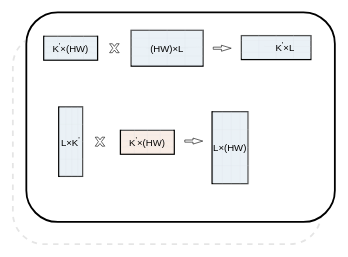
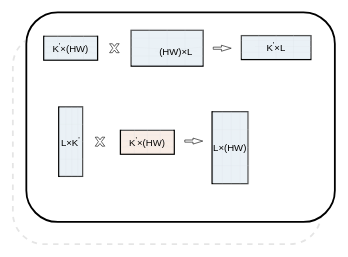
  <mxCell id="0" />
  <mxCell id="1" parent="0" />
  <mxCell id="2" value="" style="rounded=1;whiteSpace=wrap;html=1;strokeWidth=3;fillColor=none;dashed=1;opacity=10;" vertex="1" parent="1"><mxGeometry x="20.5" y="57" width="515" height="350" as="geometry" /></mxCell>
  <mxCell id="3" value="" style="rounded=1;whiteSpace=wrap;html=1;strokeWidth=3;" vertex="1" parent="1"><mxGeometry x="43" y="20" width="515" height="350" as="geometry" /></mxCell>
  <mxCell id="4" value="" style="html=1;shadow=0;dashed=0;align=center;verticalAlign=middle;shape=mxgraph.arrows2.arrow;dy=0.64;dx=16.29;notch=0;" vertex="1" parent="1"><mxGeometry x="355" y="75" width="30" height="10" as="geometry" /></mxCell>
  <mxCell id="5" value="" style="verticalLabelPosition=bottom;verticalAlign=top;html=1;shape=mxgraph.basic.x" vertex="1" parent="1"><mxGeometry x="182" y="72.5" width="16" height="15" as="geometry" /></mxCell>
  <mxCell id="6" value="" style="rounded=0;whiteSpace=wrap;html=1;glass=0;sketch=0;shadow=0;fillColor=#e1eaf2;strokeWidth=2;" vertex="1" parent="1"><mxGeometry x="402" y="59" width="116" height="40" as="geometry" /></mxCell>
  <mxCell id="7" value="" style="rounded=0;whiteSpace=wrap;html=1;glass=0;sketch=0;shadow=0;strokeColor=#d5dce2;opacity=30;strokeWidth=1;" vertex="1" parent="1"><mxGeometry x="402" y="57" width="116" height="40" as="geometry" /></mxCell>
  <mxCell id="8" value="" style="endArrow=none;html=1;rounded=0;entryX=1;entryY=0.25;entryDx=0;entryDy=0;exitX=0;exitY=0.25;exitDx=0;exitDy=0;strokeColor=#d5dce2;opacity=30;" edge="1" parent="1" source="7" target="7"><mxGeometry width="50" height="50" relative="1" as="geometry"><mxPoint x="508" y="129" as="sourcePoint" /><mxPoint x="558" y="79" as="targetPoint" /></mxGeometry></mxCell>
  <mxCell id="9" value="" style="endArrow=none;html=1;rounded=0;strokeColor=#d5dce2;exitX=0.25;exitY=0;exitDx=0;exitDy=0;entryX=0.25;entryY=1;entryDx=0;entryDy=0;opacity=30;" edge="1" parent="1" source="7" target="7"><mxGeometry width="50" height="50" relative="1" as="geometry"><mxPoint x="508" y="129" as="sourcePoint" /><mxPoint x="558" y="79" as="targetPoint" /></mxGeometry></mxCell>
  <mxCell id="10" value="" style="endArrow=none;html=1;rounded=0;strokeColor=#d5dce2;exitX=0.5;exitY=0;exitDx=0;exitDy=0;entryX=0.5;entryY=1;entryDx=0;entryDy=0;opacity=30;" edge="1" parent="1" source="7" target="7"><mxGeometry width="50" height="50" relative="1" as="geometry"><mxPoint x="508" y="129" as="sourcePoint" /><mxPoint x="558" y="79" as="targetPoint" /></mxGeometry></mxCell>
  <mxCell id="11" value="" style="endArrow=none;html=1;rounded=0;strokeColor=#d5dce2;exitX=0.75;exitY=0;exitDx=0;exitDy=0;entryX=0.75;entryY=1;entryDx=0;entryDy=0;opacity=30;" edge="1" parent="1" source="7" target="7"><mxGeometry width="50" height="50" relative="1" as="geometry"><mxPoint x="508" y="129" as="sourcePoint" /><mxPoint x="558" y="79" as="targetPoint" /></mxGeometry></mxCell>
  <mxCell id="12" value="" style="endArrow=none;html=1;rounded=0;entryX=1;entryY=0.75;entryDx=0;entryDy=0;exitX=0;exitY=0.75;exitDx=0;exitDy=0;strokeColor=#d5dce2;opacity=30;startArrow=none;" edge="1" parent="1" source="7" target="7"><mxGeometry width="50" height="50" relative="1" as="geometry"><mxPoint x="402" y="89" as="sourcePoint" /><mxPoint x="492" y="89" as="targetPoint" /></mxGeometry></mxCell>
  <mxCell id="13" value="" style="endArrow=none;html=1;rounded=0;entryX=1;entryY=0.5;entryDx=0;entryDy=0;exitX=0;exitY=0.5;exitDx=0;exitDy=0;strokeColor=#d5dce2;opacity=30;startArrow=none;" edge="1" parent="1" source="14" target="7"><mxGeometry width="50" height="50" relative="1" as="geometry"><mxPoint x="404" y="77" as="sourcePoint" /><mxPoint x="490" y="77" as="targetPoint" /></mxGeometry></mxCell>
- <mxCell id="14" value="&lt;font style=&quot;font-size: 16px&quot;&gt;K&lt;sup&gt;'&lt;/sup&gt;×L&lt;/font&gt;" style="text;html=1;strokeColor=none;fillColor=none;align=center;verticalAlign=middle;whiteSpace=wrap;rounded=0;shadow=0;glass=0;sketch=0;fillStyle=cross-hatch;opacity=30;" vertex="1" parent="1"><mxGeometry x="440" y="62" width="70" height="30" as="geometry" /></mxCell>
+ <mxCell id="14" value="&lt;font style=&quot;font-size: 16px&quot;&gt;K&lt;sup&gt;'&lt;/sup&gt;×L&lt;/font&gt;" style="text;html=1;strokeColor=none;fillColor=none;align=center;verticalAlign=middle;whiteSpace=wrap;rounded=0;shadow=0;glass=0;sketch=0;fillStyle=cross-hatch;opacity=30;" vertex="1" parent="1"><mxGeometry x="425" y="62" width="70" height="30" as="geometry" /></mxCell>
  <mxCell id="15" value="" style="verticalLabelPosition=bottom;verticalAlign=top;html=1;shape=mxgraph.basic.x" vertex="1" parent="1"><mxGeometry x="158" y="228.5" width="16" height="15" as="geometry" /></mxCell>
  <mxCell id="16" value="" style="rounded=0;whiteSpace=wrap;html=1;glass=0;sketch=0;shadow=0;fillColor=#e1eaf2;strokeWidth=2;rotation=90;" vertex="1" parent="1"><mxGeometry x="59" y="216" width="116" height="40" as="geometry" /></mxCell>
  <mxCell id="17" value="" style="rounded=0;whiteSpace=wrap;html=1;glass=0;sketch=0;shadow=0;strokeColor=#d5dce2;opacity=30;strokeWidth=1;rotation=90;" vertex="1" parent="1"><mxGeometry x="61" y="216" width="116" height="40" as="geometry" /></mxCell>
  <mxCell id="18" value="" style="endArrow=none;html=1;rounded=0;entryX=1;entryY=0.25;entryDx=0;entryDy=0;exitX=0;exitY=0.25;exitDx=0;exitDy=0;strokeColor=#d5dce2;opacity=30;" edge="1" parent="1" source="17" target="17"><mxGeometry width="50" height="50" relative="1" as="geometry"><mxPoint x="67" y="284" as="sourcePoint" /><mxPoint x="117" y="334" as="targetPoint" /></mxGeometry></mxCell>
  <mxCell id="19" value="" style="endArrow=none;html=1;rounded=0;strokeColor=#d5dce2;exitX=0.25;exitY=0;exitDx=0;exitDy=0;entryX=0.25;entryY=1;entryDx=0;entryDy=0;opacity=30;" edge="1" parent="1" source="17" target="17"><mxGeometry width="50" height="50" relative="1" as="geometry"><mxPoint x="67" y="284" as="sourcePoint" /><mxPoint x="117" y="334" as="targetPoint" /></mxGeometry></mxCell>
  <mxCell id="20" value="" style="endArrow=none;html=1;rounded=0;strokeColor=#d5dce2;exitX=0.5;exitY=0;exitDx=0;exitDy=0;entryX=0.5;entryY=1;entryDx=0;entryDy=0;opacity=30;" edge="1" parent="1" source="17" target="17"><mxGeometry width="50" height="50" relative="1" as="geometry"><mxPoint x="67" y="284" as="sourcePoint" /><mxPoint x="117" y="334" as="targetPoint" /></mxGeometry></mxCell>
  <mxCell id="21" value="" style="endArrow=none;html=1;rounded=0;strokeColor=#d5dce2;exitX=0.75;exitY=0;exitDx=0;exitDy=0;entryX=0.75;entryY=1;entryDx=0;entryDy=0;opacity=30;" edge="1" parent="1" source="17" target="17"><mxGeometry width="50" height="50" relative="1" as="geometry"><mxPoint x="67" y="284" as="sourcePoint" /><mxPoint x="117" y="334" as="targetPoint" /></mxGeometry></mxCell>
  <mxCell id="22" value="" style="endArrow=none;html=1;rounded=0;entryX=1;entryY=0.75;entryDx=0;entryDy=0;exitX=0;exitY=0.75;exitDx=0;exitDy=0;strokeColor=#d5dce2;opacity=30;startArrow=none;" edge="1" parent="1" source="17" target="17"><mxGeometry width="50" height="50" relative="1" as="geometry"><mxPoint x="107" y="178" as="sourcePoint" /><mxPoint x="107" y="268" as="targetPoint" /></mxGeometry></mxCell>
  <mxCell id="23" value="" style="endArrow=none;html=1;rounded=0;entryX=1;entryY=0.5;entryDx=0;entryDy=0;strokeColor=#d5dce2;opacity=30;startArrow=none;exitX=0;exitY=0.5;exitDx=0;exitDy=0;" edge="1" parent="1" source="17" target="17"><mxGeometry width="50" height="50" relative="1" as="geometry"><mxPoint x="119" y="180" as="sourcePoint" /><mxPoint x="119" y="266" as="targetPoint" /></mxGeometry></mxCell>
  <mxCell id="24" value="&lt;font style=&quot;font-size: 16px&quot;&gt;L×&lt;/font&gt;&lt;font style=&quot;font-size: 16px&quot;&gt;K&lt;sup&gt;'&lt;/sup&gt;&lt;/font&gt;" style="text;html=1;strokeColor=none;fillColor=none;align=center;verticalAlign=middle;whiteSpace=wrap;rounded=0;shadow=0;glass=0;sketch=0;fillStyle=cross-hatch;opacity=30;rotation=0;" vertex="1" parent="1"><mxGeometry x="82" y="221" width="70" height="30" as="geometry" /></mxCell>
  <mxCell id="25" value="" style="group" vertex="1" connectable="0" parent="1"><mxGeometry x="72" y="58" width="90" height="42" as="geometry" /></mxCell>
  <mxCell id="26" value="" style="rounded=0;whiteSpace=wrap;html=1;glass=0;sketch=0;shadow=0;fillColor=#e1eaf2;strokeWidth=2;" vertex="1" parent="25"><mxGeometry y="2" width="90" height="40" as="geometry" /></mxCell>
  <mxCell id="27" value="" style="rounded=0;whiteSpace=wrap;html=1;glass=0;sketch=0;shadow=0;strokeColor=#d5dce2;opacity=30;strokeWidth=1;" vertex="1" parent="25"><mxGeometry x="2" width="86" height="40" as="geometry" /></mxCell>
  <mxCell id="28" value="" style="endArrow=none;html=1;rounded=0;entryX=1;entryY=0.25;entryDx=0;entryDy=0;exitX=0;exitY=0.25;exitDx=0;exitDy=0;strokeColor=#d5dce2;opacity=30;" edge="1" parent="25" source="27" target="27"><mxGeometry width="50" height="50" relative="1" as="geometry"><mxPoint x="106" y="72" as="sourcePoint" /><mxPoint x="156" y="22" as="targetPoint" /></mxGeometry></mxCell>
  <mxCell id="29" value="" style="endArrow=none;html=1;rounded=0;entryX=1;entryY=0.5;entryDx=0;entryDy=0;exitX=0;exitY=0.5;exitDx=0;exitDy=0;strokeColor=#d5dce2;opacity=30;startArrow=none;" edge="1" parent="25" source="35" target="27"><mxGeometry width="50" height="50" relative="1" as="geometry"><mxPoint x="16" y="101.8" as="sourcePoint" /><mxPoint x="106" y="101.8" as="targetPoint" /></mxGeometry></mxCell>
  <mxCell id="30" value="" style="endArrow=none;html=1;rounded=0;strokeColor=#d5dce2;exitX=0.25;exitY=0;exitDx=0;exitDy=0;entryX=0.25;entryY=1;entryDx=0;entryDy=0;opacity=30;" edge="1" parent="25" source="27" target="27"><mxGeometry width="50" height="50" relative="1" as="geometry"><mxPoint x="106" y="72" as="sourcePoint" /><mxPoint x="156" y="22" as="targetPoint" /></mxGeometry></mxCell>
  <mxCell id="31" value="" style="endArrow=none;html=1;rounded=0;strokeColor=#d5dce2;exitX=0.5;exitY=0;exitDx=0;exitDy=0;entryX=0.5;entryY=1;entryDx=0;entryDy=0;opacity=30;" edge="1" parent="25" source="27" target="27"><mxGeometry width="50" height="50" relative="1" as="geometry"><mxPoint x="106" y="72" as="sourcePoint" /><mxPoint x="156" y="22" as="targetPoint" /></mxGeometry></mxCell>
  <mxCell id="32" value="" style="endArrow=none;html=1;rounded=0;strokeColor=#d5dce2;exitX=0.75;exitY=0;exitDx=0;exitDy=0;entryX=0.75;entryY=1;entryDx=0;entryDy=0;opacity=30;" edge="1" parent="25" source="27" target="27"><mxGeometry width="50" height="50" relative="1" as="geometry"><mxPoint x="106" y="72" as="sourcePoint" /><mxPoint x="156" y="22" as="targetPoint" /></mxGeometry></mxCell>
  <mxCell id="33" value="" style="endArrow=none;html=1;rounded=0;entryX=1;entryY=0.75;entryDx=0;entryDy=0;exitX=0;exitY=0.75;exitDx=0;exitDy=0;strokeColor=#d5dce2;opacity=30;startArrow=none;" edge="1" parent="25" source="35" target="27"><mxGeometry width="50" height="50" relative="1" as="geometry"><mxPoint y="32" as="sourcePoint" /><mxPoint x="90" y="32" as="targetPoint" /></mxGeometry></mxCell>
  <mxCell id="34" value="" style="endArrow=none;html=1;rounded=0;entryX=1;entryY=0.75;entryDx=0;entryDy=0;exitX=0;exitY=0.75;exitDx=0;exitDy=0;strokeColor=#d5dce2;opacity=30;" edge="1" parent="25" source="27" target="35"><mxGeometry width="50" height="50" relative="1" as="geometry"><mxPoint x="2" y="30" as="sourcePoint" /><mxPoint x="88" y="30" as="targetPoint" /></mxGeometry></mxCell>
  <mxCell id="35" value="&lt;font style=&quot;font-size: 16px&quot; face=&quot;Helvetica&quot;&gt;K&lt;sup&gt;'&lt;/sup&gt;×(HW)&lt;/font&gt;" style="text;html=1;strokeColor=none;fillColor=none;align=center;verticalAlign=middle;whiteSpace=wrap;rounded=0;shadow=0;glass=0;sketch=0;fillStyle=cross-hatch;opacity=30;" vertex="1" parent="25"><mxGeometry x="10" y="5" width="70" height="30" as="geometry" /></mxCell>
  <mxCell id="36" value="" style="endArrow=none;html=1;rounded=0;entryX=1;entryY=0.5;entryDx=0;entryDy=0;exitX=0;exitY=0.5;exitDx=0;exitDy=0;strokeColor=#d5dce2;opacity=30;" edge="1" parent="25" source="27" target="35"><mxGeometry width="50" height="50" relative="1" as="geometry"><mxPoint x="2" y="20" as="sourcePoint" /><mxPoint x="88" y="20" as="targetPoint" /></mxGeometry></mxCell>
  <mxCell id="37" value="" style="rounded=0;whiteSpace=wrap;html=1;glass=0;sketch=0;shadow=0;fillColor=#f6e5db;strokeWidth=2;" vertex="1" parent="1"><mxGeometry x="200" y="217" width="90" height="40" as="geometry" /></mxCell>
  <mxCell id="38" value="" style="rounded=0;whiteSpace=wrap;html=1;glass=0;sketch=0;shadow=0;strokeColor=#d5dce2;opacity=30;strokeWidth=1;" vertex="1" parent="1"><mxGeometry x="202" y="215" width="86" height="40" as="geometry" /></mxCell>
  <mxCell id="39" value="" style="endArrow=none;html=1;rounded=0;entryX=1;entryY=0.25;entryDx=0;entryDy=0;exitX=0;exitY=0.25;exitDx=0;exitDy=0;strokeColor=#d5dce2;opacity=30;" edge="1" parent="1" source="38" target="38"><mxGeometry width="50" height="50" relative="1" as="geometry"><mxPoint x="306" y="287" as="sourcePoint" /><mxPoint x="356" y="237" as="targetPoint" /></mxGeometry></mxCell>
  <mxCell id="40" value="" style="endArrow=none;html=1;rounded=0;entryX=1;entryY=0.5;entryDx=0;entryDy=0;exitX=0;exitY=0.5;exitDx=0;exitDy=0;strokeColor=#d5dce2;opacity=30;startArrow=none;" edge="1" parent="1" source="46" target="38"><mxGeometry width="50" height="50" relative="1" as="geometry"><mxPoint x="216" y="316.8" as="sourcePoint" /><mxPoint x="306" y="316.8" as="targetPoint" /></mxGeometry></mxCell>
  <mxCell id="41" value="" style="endArrow=none;html=1;rounded=0;strokeColor=#d5dce2;exitX=0.25;exitY=0;exitDx=0;exitDy=0;entryX=0.25;entryY=1;entryDx=0;entryDy=0;opacity=30;" edge="1" parent="1" source="38" target="38"><mxGeometry width="50" height="50" relative="1" as="geometry"><mxPoint x="306" y="287" as="sourcePoint" /><mxPoint x="356" y="237" as="targetPoint" /></mxGeometry></mxCell>
  <mxCell id="42" value="" style="endArrow=none;html=1;rounded=0;strokeColor=#d5dce2;exitX=0.5;exitY=0;exitDx=0;exitDy=0;entryX=0.5;entryY=1;entryDx=0;entryDy=0;opacity=30;" edge="1" parent="1" source="38" target="38"><mxGeometry width="50" height="50" relative="1" as="geometry"><mxPoint x="306" y="287" as="sourcePoint" /><mxPoint x="356" y="237" as="targetPoint" /></mxGeometry></mxCell>
  <mxCell id="43" value="" style="endArrow=none;html=1;rounded=0;strokeColor=#d5dce2;exitX=0.75;exitY=0;exitDx=0;exitDy=0;entryX=0.75;entryY=1;entryDx=0;entryDy=0;opacity=30;" edge="1" parent="1" source="38" target="38"><mxGeometry width="50" height="50" relative="1" as="geometry"><mxPoint x="306" y="287" as="sourcePoint" /><mxPoint x="356" y="237" as="targetPoint" /></mxGeometry></mxCell>
  <mxCell id="44" value="" style="endArrow=none;html=1;rounded=0;entryX=1;entryY=0.75;entryDx=0;entryDy=0;exitX=0;exitY=0.75;exitDx=0;exitDy=0;strokeColor=#d5dce2;opacity=30;startArrow=none;" edge="1" parent="1" source="46" target="38"><mxGeometry width="50" height="50" relative="1" as="geometry"><mxPoint x="200" y="247" as="sourcePoint" /><mxPoint x="290" y="247" as="targetPoint" /></mxGeometry></mxCell>
  <mxCell id="45" value="" style="endArrow=none;html=1;rounded=0;entryX=1;entryY=0.75;entryDx=0;entryDy=0;exitX=0;exitY=0.75;exitDx=0;exitDy=0;strokeColor=#d5dce2;opacity=30;" edge="1" parent="1" source="38" target="46"><mxGeometry width="50" height="50" relative="1" as="geometry"><mxPoint x="202" y="245" as="sourcePoint" /><mxPoint x="288" y="245" as="targetPoint" /></mxGeometry></mxCell>
  <mxCell id="46" value="&lt;font style=&quot;font-size: 16px&quot; face=&quot;Helvetica&quot;&gt;K&lt;sup&gt;'&lt;/sup&gt;×(HW)&lt;/font&gt;" style="text;html=1;strokeColor=none;fillColor=none;align=center;verticalAlign=middle;whiteSpace=wrap;rounded=0;shadow=0;glass=0;sketch=0;fillStyle=cross-hatch;opacity=30;" vertex="1" parent="1"><mxGeometry x="210" y="220" width="70" height="30" as="geometry" /></mxCell>
  <mxCell id="47" value="" style="endArrow=none;html=1;rounded=0;entryX=1;entryY=0.5;entryDx=0;entryDy=0;exitX=0;exitY=0.5;exitDx=0;exitDy=0;strokeColor=#d5dce2;opacity=30;" edge="1" parent="1" source="38" target="46"><mxGeometry width="50" height="50" relative="1" as="geometry"><mxPoint x="202" y="235" as="sourcePoint" /><mxPoint x="288" y="235" as="targetPoint" /></mxGeometry></mxCell>
  <mxCell id="48" value="" style="group" vertex="1" connectable="0" parent="1"><mxGeometry x="218" y="48" width="120" height="62" as="geometry" /></mxCell>
  <mxCell id="49" value="" style="rounded=0;whiteSpace=wrap;html=1;strokeWidth=2;fillColor=#E1EAF2;" vertex="1" parent="48"><mxGeometry y="2" width="120" height="60" as="geometry" /></mxCell>
  <mxCell id="50" value="" style="rounded=0;whiteSpace=wrap;html=1;glass=0;sketch=0;shadow=0;strokeColor=#d5dce2;opacity=30;strokeWidth=1;" vertex="1" parent="48"><mxGeometry width="120" height="60" as="geometry" /></mxCell>
  <mxCell id="51" value="" style="endArrow=none;html=1;rounded=0;entryX=1;entryY=0.25;entryDx=0;entryDy=0;exitX=0;exitY=0.25;exitDx=0;exitDy=0;strokeColor=#d5dce2;opacity=30;" edge="1" parent="48" source="50" target="50"><mxGeometry width="50" height="50" relative="1" as="geometry"><mxPoint x="-4" y="-8" as="sourcePoint" /><mxPoint x="46" y="-58" as="targetPoint" /></mxGeometry></mxCell>
  <mxCell id="52" value="" style="endArrow=none;html=1;rounded=0;entryX=1;entryY=0.5;entryDx=0;entryDy=0;exitX=0;exitY=0.5;exitDx=0;exitDy=0;strokeColor=#d5dce2;opacity=30;startArrow=none;" edge="1" parent="48" source="58" target="50"><mxGeometry width="50" height="50" relative="1" as="geometry"><mxPoint x="-94" y="21.8" as="sourcePoint" /><mxPoint x="-4" y="21.8" as="targetPoint" /></mxGeometry></mxCell>
  <mxCell id="53" value="" style="endArrow=none;html=1;rounded=0;strokeColor=#d5dce2;exitX=0.25;exitY=0;exitDx=0;exitDy=0;entryX=0.25;entryY=1;entryDx=0;entryDy=0;opacity=30;" edge="1" parent="48" source="50" target="50"><mxGeometry width="50" height="50" relative="1" as="geometry"><mxPoint x="-4" y="-8" as="sourcePoint" /><mxPoint x="46" y="-58" as="targetPoint" /></mxGeometry></mxCell>
  <mxCell id="54" value="" style="endArrow=none;html=1;rounded=0;strokeColor=#d5dce2;exitX=0.5;exitY=0;exitDx=0;exitDy=0;entryX=0.5;entryY=1;entryDx=0;entryDy=0;opacity=30;" edge="1" parent="48" source="50" target="50"><mxGeometry width="50" height="50" relative="1" as="geometry"><mxPoint x="-4" y="-8" as="sourcePoint" /><mxPoint x="46" y="-58" as="targetPoint" /></mxGeometry></mxCell>
  <mxCell id="55" value="" style="endArrow=none;html=1;rounded=0;strokeColor=#d5dce2;exitX=0.75;exitY=0;exitDx=0;exitDy=0;entryX=0.75;entryY=1;entryDx=0;entryDy=0;opacity=30;" edge="1" parent="48" source="50" target="50"><mxGeometry width="50" height="50" relative="1" as="geometry"><mxPoint x="-4" y="-8" as="sourcePoint" /><mxPoint x="46" y="-58" as="targetPoint" /></mxGeometry></mxCell>
  <mxCell id="56" value="" style="endArrow=none;html=1;rounded=0;entryX=1;entryY=0.75;entryDx=0;entryDy=0;exitX=0;exitY=0.75;exitDx=0;exitDy=0;strokeColor=#d5dce2;opacity=30;" edge="1" parent="48" source="50" target="50"><mxGeometry width="50" height="50" relative="1" as="geometry"><mxPoint x="-110" y="-48" as="sourcePoint" /><mxPoint x="-20" y="-48" as="targetPoint" /></mxGeometry></mxCell>
  <mxCell id="57" value="" style="endArrow=none;html=1;rounded=0;entryX=1;entryY=0.5;entryDx=0;entryDy=0;exitX=0;exitY=0.5;exitDx=0;exitDy=0;strokeColor=#d5dce2;opacity=30;" edge="1" parent="48" source="50" target="58"><mxGeometry width="50" height="50" relative="1" as="geometry"><mxPoint y="30" as="sourcePoint" /><mxPoint x="120" y="30" as="targetPoint" /></mxGeometry></mxCell>
- <mxCell id="58" value="&lt;font style=&quot;font-size: 16px&quot;&gt;(HW)&lt;/font&gt;&lt;font style=&quot;font-size: 16px&quot;&gt;×L&lt;/font&gt;" style="text;html=1;strokeColor=none;fillColor=none;align=center;verticalAlign=middle;whiteSpace=wrap;rounded=0;shadow=0;glass=0;sketch=0;fillStyle=cross-hatch;opacity=30;" vertex="1" parent="48"><mxGeometry x="25" y="17" width="70" height="30" as="geometry" /></mxCell>
+ <mxCell id="58" value="&lt;font style=&quot;font-size: 16px&quot;&gt;(HW)&lt;/font&gt;&lt;font style=&quot;font-size: 16px&quot;&gt;×L&lt;/font&gt;" style="text;html=1;strokeColor=none;fillColor=none;align=center;verticalAlign=middle;whiteSpace=wrap;rounded=0;shadow=0;glass=0;sketch=0;fillStyle=cross-hatch;opacity=30;" vertex="1" parent="48"><mxGeometry x="40" y="22" width="70" height="30" as="geometry" /></mxCell>
  <mxCell id="59" value="" style="html=1;shadow=0;dashed=0;align=center;verticalAlign=middle;shape=mxgraph.arrows2.arrow;dy=0.64;dx=16.29;notch=0;" vertex="1" parent="1"><mxGeometry x="307.5" y="230" width="30" height="10" as="geometry" /></mxCell>
  <mxCell id="60" value="" style="rounded=0;whiteSpace=wrap;html=1;strokeWidth=2;fillColor=#E1EAF2;rotation=90;" vertex="1" parent="1"><mxGeometry x="323" y="216" width="120" height="60" as="geometry" /></mxCell>
  <mxCell id="61" value="" style="rounded=0;whiteSpace=wrap;html=1;glass=0;sketch=0;shadow=0;strokeColor=#d5dce2;opacity=30;strokeWidth=1;rotation=90;" vertex="1" parent="1"><mxGeometry x="325" y="216" width="120" height="60" as="geometry" /></mxCell>
  <mxCell id="62" value="" style="endArrow=none;html=1;rounded=0;entryX=1;entryY=0.25;entryDx=0;entryDy=0;exitX=0;exitY=0.25;exitDx=0;exitDy=0;strokeColor=#d5dce2;opacity=30;" edge="1" parent="1" source="61" target="61"><mxGeometry width="50" height="50" relative="1" as="geometry"><mxPoint x="423" y="182" as="sourcePoint" /><mxPoint x="473" y="232" as="targetPoint" /><Array as="points"><mxPoint x="400" y="215" /></Array></mxGeometry></mxCell>
  <mxCell id="63" value="" style="endArrow=none;html=1;rounded=0;strokeColor=#d5dce2;exitX=0.25;exitY=0;exitDx=0;exitDy=0;entryX=0.25;entryY=1;entryDx=0;entryDy=0;opacity=30;" edge="1" parent="1" source="61" target="61"><mxGeometry width="50" height="50" relative="1" as="geometry"><mxPoint x="423" y="182" as="sourcePoint" /><mxPoint x="473" y="232" as="targetPoint" /></mxGeometry></mxCell>
  <mxCell id="64" value="" style="endArrow=none;html=1;rounded=0;strokeColor=#d5dce2;exitX=0.5;exitY=0;exitDx=0;exitDy=0;entryX=0.5;entryY=1;entryDx=0;entryDy=0;opacity=30;" edge="1" parent="1" source="61" target="61"><mxGeometry width="50" height="50" relative="1" as="geometry"><mxPoint x="423" y="182" as="sourcePoint" /><mxPoint x="473" y="232" as="targetPoint" /></mxGeometry></mxCell>
  <mxCell id="65" value="" style="endArrow=none;html=1;rounded=0;strokeColor=#d5dce2;exitX=0.75;exitY=0;exitDx=0;exitDy=0;entryX=0.75;entryY=1;entryDx=0;entryDy=0;opacity=30;" edge="1" parent="1" source="61" target="61"><mxGeometry width="50" height="50" relative="1" as="geometry"><mxPoint x="423" y="182" as="sourcePoint" /><mxPoint x="473" y="232" as="targetPoint" /></mxGeometry></mxCell>
  <mxCell id="66" value="" style="endArrow=none;html=1;rounded=0;entryX=1;entryY=0.75;entryDx=0;entryDy=0;exitX=0;exitY=0.75;exitDx=0;exitDy=0;strokeColor=#d5dce2;opacity=30;" edge="1" parent="1" source="61" target="61"><mxGeometry width="50" height="50" relative="1" as="geometry"><mxPoint x="463" y="76" as="sourcePoint" /><mxPoint x="463" y="166" as="targetPoint" /></mxGeometry></mxCell>
  <mxCell id="67" value="" style="endArrow=none;html=1;rounded=0;entryX=1;entryY=0.5;entryDx=0;entryDy=0;exitX=0;exitY=0.5;exitDx=0;exitDy=0;strokeColor=#d5dce2;opacity=30;" edge="1" parent="1" source="61" target="61"><mxGeometry width="50" height="50" relative="1" as="geometry"><mxPoint x="385" y="186" as="sourcePoint" /><mxPoint x="385" y="306" as="targetPoint" /></mxGeometry></mxCell>
  <mxCell id="68" value="&lt;font style=&quot;font-size: 16px&quot;&gt;L&lt;/font&gt;&lt;font style=&quot;font-size: 16px&quot;&gt;&lt;font style=&quot;font-size: 16px&quot;&gt;×&lt;/font&gt;(HW)&lt;/font&gt;" style="text;html=1;strokeColor=none;fillColor=none;align=center;verticalAlign=middle;whiteSpace=wrap;rounded=0;shadow=0;glass=0;sketch=0;fillStyle=cross-hatch;opacity=30;rotation=0;" vertex="1" parent="1"><mxGeometry x="348" y="231" width="70" height="30" as="geometry" /></mxCell>
